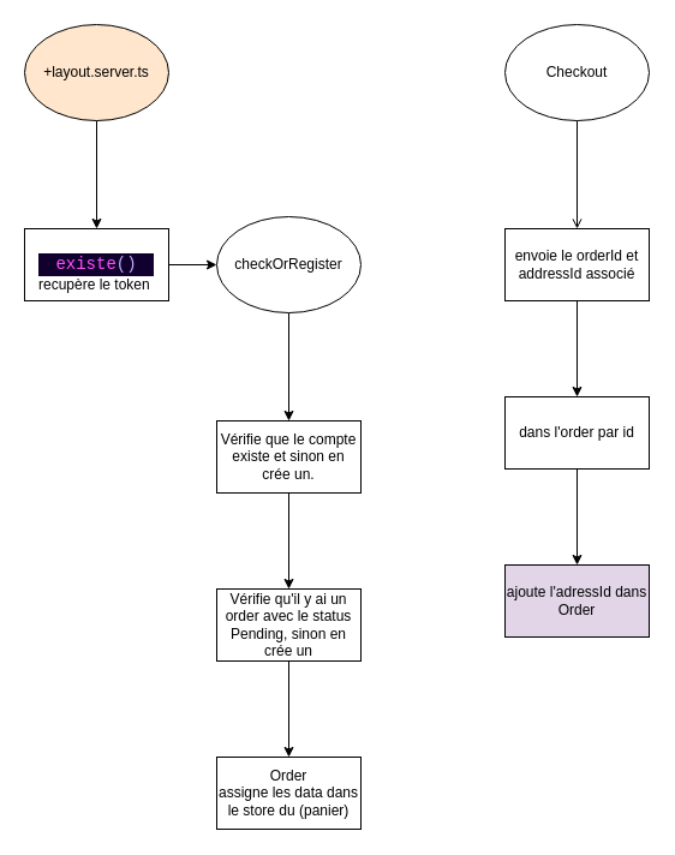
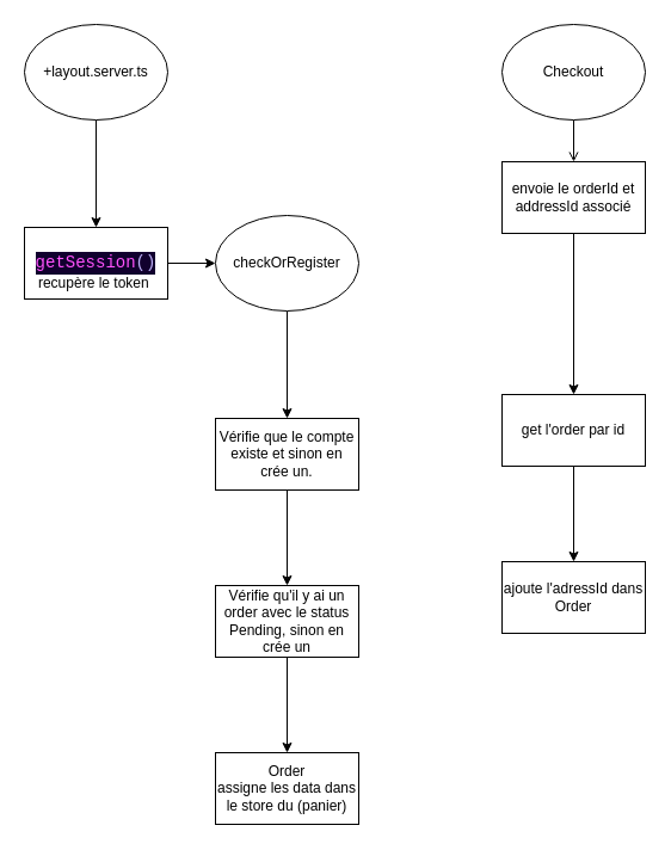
  <mxCell id="0" />
  <mxCell id="1" parent="0" />
  <mxCell id="2" value="" style="edgeStyle=orthogonalEdgeStyle;rounded=0;orthogonalLoop=1;jettySize=auto;html=1;" edge="1" parent="1" source="3" target="5"><mxGeometry relative="1" as="geometry" /></mxCell>
  <mxCell id="3" value="checkOrRegister" style="ellipse;whiteSpace=wrap;html=1;" vertex="1" parent="1"><mxGeometry x="180" y="180" width="120" height="80" as="geometry" /></mxCell>
  <mxCell id="4" value="" style="edgeStyle=orthogonalEdgeStyle;rounded=0;orthogonalLoop=1;jettySize=auto;html=1;" edge="1" parent="1" source="5" target="7"><mxGeometry relative="1" as="geometry" /></mxCell>
  <mxCell id="5" value="Vérifie que le compte existe et sinon en crée un." style="whiteSpace=wrap;html=1;" vertex="1" parent="1"><mxGeometry x="180" y="350" width="120" height="60" as="geometry" /></mxCell>
  <mxCell id="6" value="" style="edgeStyle=orthogonalEdgeStyle;rounded=0;orthogonalLoop=1;jettySize=auto;html=1;" edge="1" parent="1" source="7" target="12"><mxGeometry relative="1" as="geometry" /></mxCell>
  <mxCell id="7" value="Vérifie qu'il y ai un order avec le status Pending, sinon en crée un" style="whiteSpace=wrap;html=1;" vertex="1" parent="1"><mxGeometry x="180" y="490" width="120" height="60" as="geometry" /></mxCell>
  <mxCell id="8" value="" style="edgeStyle=orthogonalEdgeStyle;rounded=0;orthogonalLoop=1;jettySize=auto;html=1;" edge="1" parent="1" source="9" target="11"><mxGeometry relative="1" as="geometry" /></mxCell>
- <mxCell id="9" value="+layout.server.ts" style="ellipse;whiteSpace=wrap;html=1;fillColor=#ffe6cc;" vertex="1" parent="1"><mxGeometry x="20" y="20" width="120" height="80" as="geometry" /></mxCell>
+ <mxCell id="9" value="+layout.server.ts" style="ellipse;whiteSpace=wrap;html=1;" vertex="1" parent="1"><mxGeometry x="20" y="20" width="120" height="80" as="geometry" /></mxCell>
  <mxCell id="10" value="" style="edgeStyle=orthogonalEdgeStyle;rounded=0;orthogonalLoop=1;jettySize=auto;html=1;entryX=0;entryY=0.5;entryDx=0;entryDy=0;" edge="1" parent="1" source="11" target="3"><mxGeometry relative="1" as="geometry" /></mxCell>
- <mxCell id="11" value="&lt;br&gt;&lt;div style=&quot;color: #d0b7ff;background-color: #11002e;font-family: Consolas, 'Courier New', monospace;font-weight: normal;font-size: 14px;line-height: 19px;white-space: pre;&quot;&gt;&lt;div&gt;&lt;span style=&quot;color: #ff52fc;&quot;&gt;existe&lt;/span&gt;&lt;span style=&quot;color: #bdaff8;&quot;&gt;()&lt;/span&gt;&lt;/div&gt;&lt;/div&gt;&lt;div&gt;recupère le token&amp;nbsp;&lt;/div&gt;" style="whiteSpace=wrap;html=1;" vertex="1" parent="1"><mxGeometry x="20" y="190" width="120" height="60" as="geometry" /></mxCell>
+ <mxCell id="11" value="&lt;br&gt;&lt;div style=&quot;color: #d0b7ff;background-color: #11002e;font-family: Consolas, 'Courier New', monospace;font-weight: normal;font-size: 14px;line-height: 19px;white-space: pre;&quot;&gt;&lt;div&gt;&lt;span style=&quot;color: #ff52fc;&quot;&gt;getSession&lt;/span&gt;&lt;span style=&quot;color: #bdaff8;&quot;&gt;()&lt;/span&gt;&lt;/div&gt;&lt;/div&gt;&lt;div&gt;recupère le token&amp;nbsp;&lt;/div&gt;" style="whiteSpace=wrap;html=1;" vertex="1" parent="1"><mxGeometry x="20" y="190" width="120" height="60" as="geometry" /></mxCell>
  <mxCell id="12" value="&lt;div&gt;Order&lt;/div&gt;assigne les data dans le store du (panier)" style="whiteSpace=wrap;html=1;" vertex="1" parent="1"><mxGeometry x="180" y="630" width="120" height="60" as="geometry" /></mxCell>
  <mxCell id="13" value="" style="edgeStyle=orthogonalEdgeStyle;rounded=0;orthogonalLoop=1;jettySize=auto;html=1;endArrow=open;" edge="1" parent="1" source="14" target="16"><mxGeometry relative="1" as="geometry" /></mxCell>
  <mxCell id="14" value="Checkout" style="ellipse;whiteSpace=wrap;html=1;" vertex="1" parent="1"><mxGeometry x="420" y="20" width="120" height="80" as="geometry" /></mxCell>
  <mxCell id="15" value="" style="edgeStyle=orthogonalEdgeStyle;rounded=0;orthogonalLoop=1;jettySize=auto;html=1;" edge="1" parent="1" source="16" target="18"><mxGeometry relative="1" as="geometry" /></mxCell>
- <mxCell id="16" value="envoie le orderId et addressId associé" style="whiteSpace=wrap;html=1;" vertex="1" parent="1"><mxGeometry x="420" y="190" width="120" height="60" as="geometry" /></mxCell>
+ <mxCell id="16" value="envoie le orderId et addressId associé" style="whiteSpace=wrap;html=1;" vertex="1" parent="1"><mxGeometry x="420" y="135" width="120" height="60" as="geometry" /></mxCell>
  <mxCell id="17" value="" style="edgeStyle=orthogonalEdgeStyle;rounded=0;orthogonalLoop=1;jettySize=auto;html=1;" edge="1" parent="1" source="18" target="19"><mxGeometry relative="1" as="geometry" /></mxCell>
- <mxCell id="18" value="dans l'order par id" style="whiteSpace=wrap;html=1;" vertex="1" parent="1"><mxGeometry x="420" y="330" width="120" height="60" as="geometry" /></mxCell>
- <mxCell id="19" value="ajoute l'adressId dans Order" style="whiteSpace=wrap;html=1;fillColor=#e1d5e7;" vertex="1" parent="1"><mxGeometry x="420" y="470" width="120" height="60" as="geometry" /></mxCell>
+ <mxCell id="18" value="get l'order par id" style="whiteSpace=wrap;html=1;" vertex="1" parent="1"><mxGeometry x="420" y="330" width="120" height="60" as="geometry" /></mxCell>
+ <mxCell id="19" value="ajoute l'adressId dans Order" style="whiteSpace=wrap;html=1;" vertex="1" parent="1"><mxGeometry x="420" y="470" width="120" height="60" as="geometry" /></mxCell>
